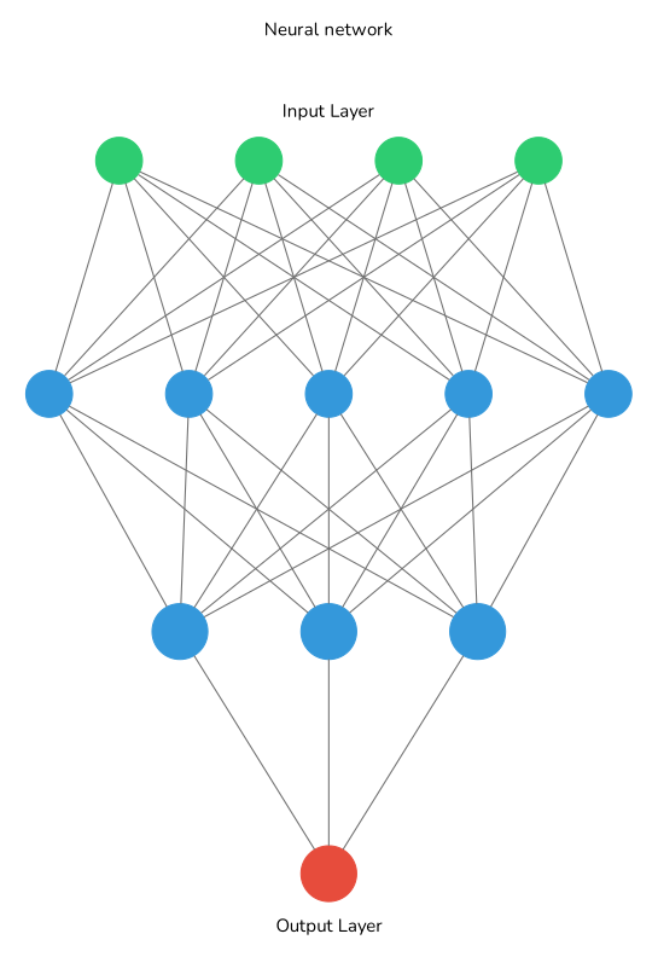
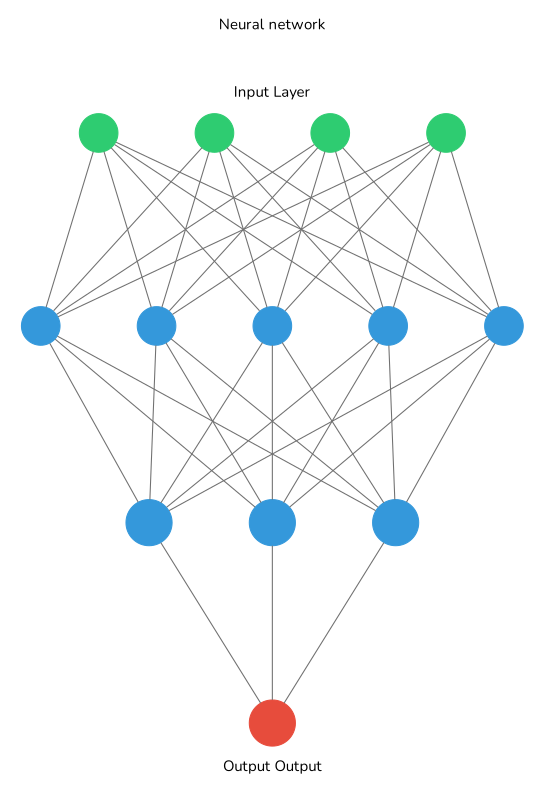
  digraph {
    arrowShape=none
    nodesep=1
    ranksep=2
    splines=false
    fontname=Nunito
    node [color="#3498db" fontcolor="#3498db" shape=circle style=filled fontname=Nunito]
    edge [arrowhead=none color="#707070" fontname=Nunito]
    1 [color="#2ecc71" fontcolor="#2ecc71"]
    2 [color="#2ecc71" fontcolor="#2ecc71"]
    3 [color="#2ecc71" fontcolor="#2ecc71"]
    4 [color="#2ecc71" fontcolor="#2ecc71"]
    5
    6
    7
    8
    9
    10
    11
    12
    13 [color="#e74c3c" fontcolor="#e74c3c"]
    subgraph cluster_1 {
      color=white
      label="Neural network\n\n\n\nInput Layer"
      rank=same
      1
      2
      3
      4
    }
    subgraph cluster_2 {
      color=white
      labeljust=right
      labelloc=b
      rank=same
      5
      6
      7
      8
      9
    }
    subgraph cluster_3 {
      color=white
      labeljust=right
      labelloc=b
      rank=same
      10
      11
      12
    }
    subgraph cluster_4 {
      color=white
-     label="Output Layer"
+     label="Output Output"
      labeljust=1
      labelloc=bottom
      rank=same
      13
    }
    1 -> 5
    1 -> 6
    1 -> 7
    1 -> 8
    1 -> 9
    2 -> 5
    2 -> 6
    2 -> 7
    2 -> 8
    2 -> 9
    3 -> 5
    3 -> 6
    3 -> 7
    3 -> 8
    3 -> 9
    4 -> 5
    4 -> 6
    4 -> 7
    4 -> 8
    4 -> 9
    5 -> 10
    5 -> 11
    5 -> 12
    6 -> 10
    6 -> 11
    6 -> 12
    7 -> 10
    7 -> 11
    7 -> 12
    8 -> 10
    8 -> 11
    8 -> 12
    9 -> 10
    9 -> 11
    9 -> 12
    10 -> 13
    11 -> 13
    12 -> 13
  }
